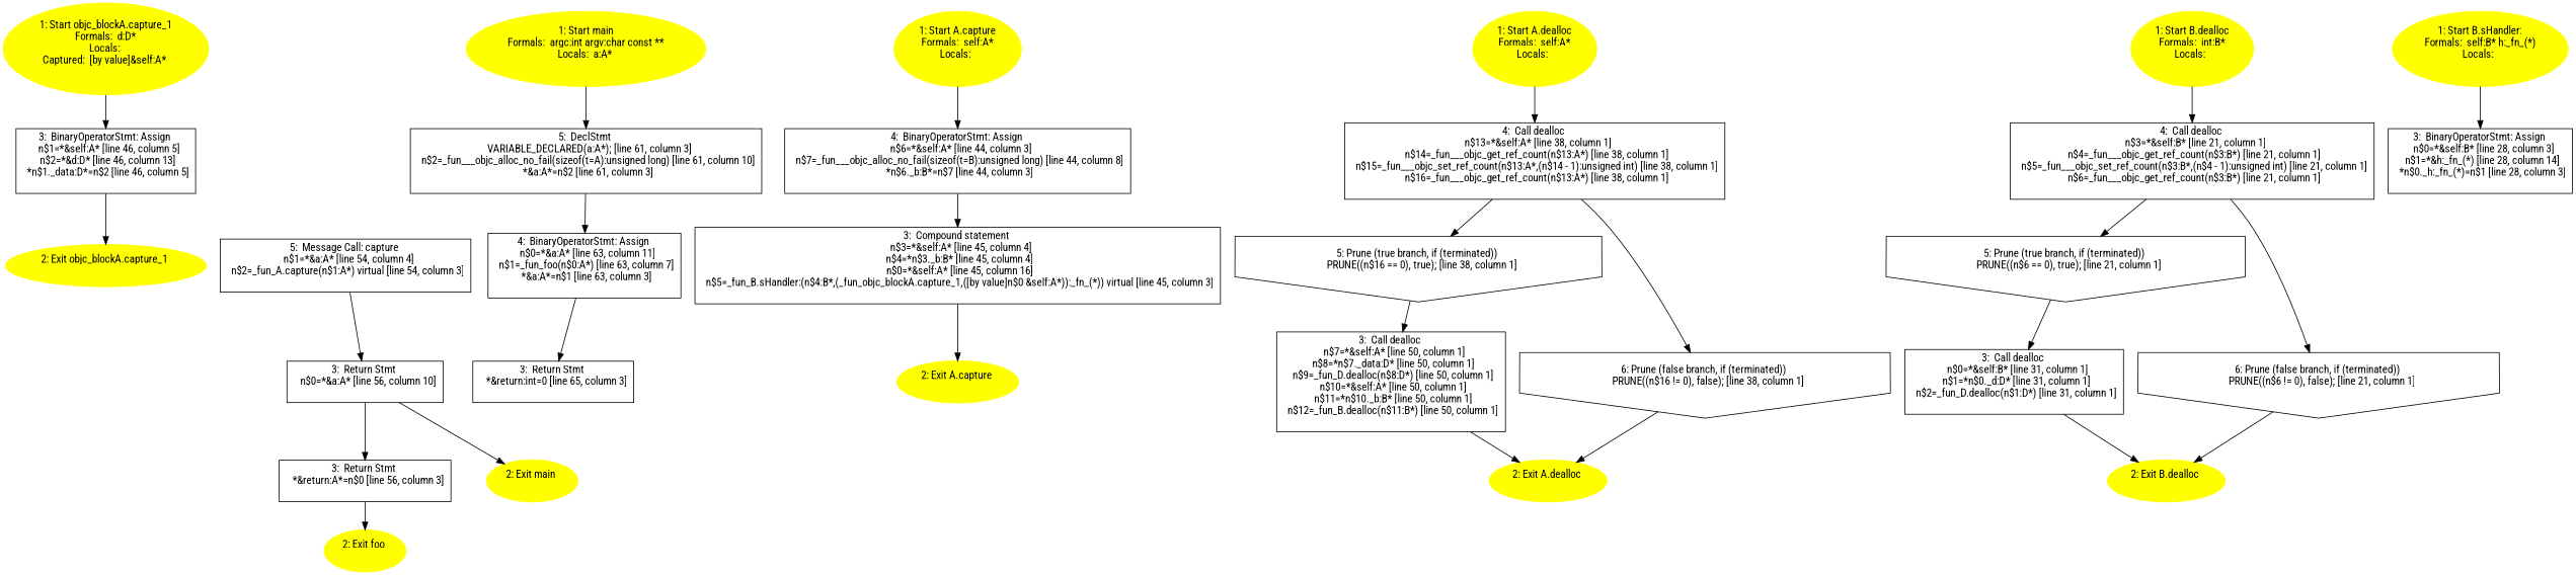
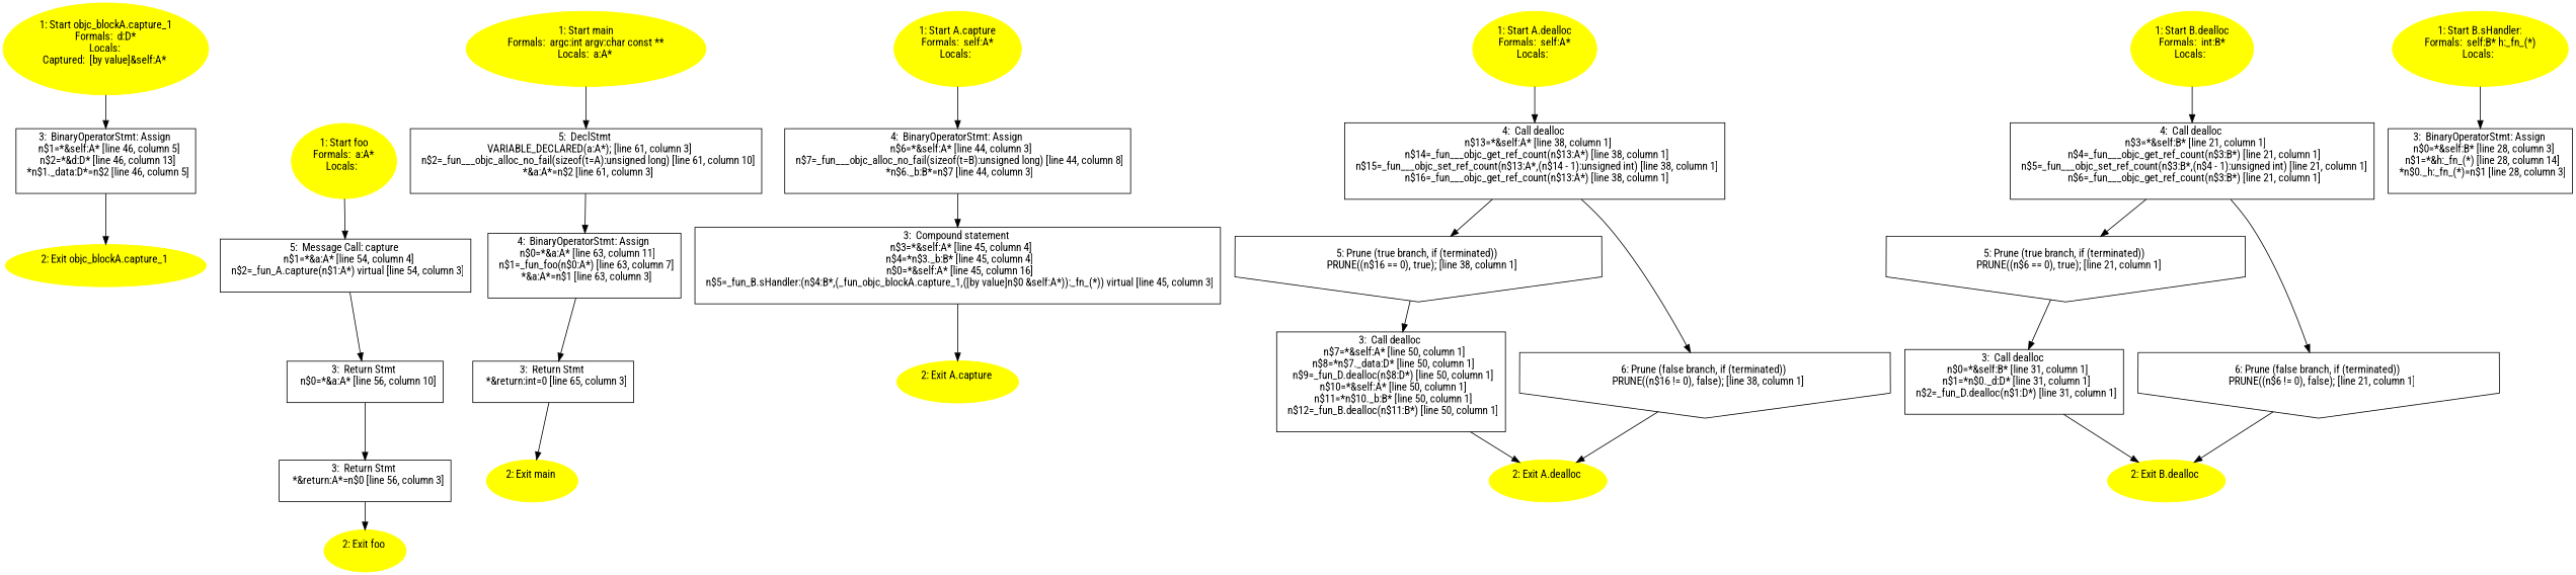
  digraph {
    fontname="Roboto Condensed"
    node [fontname="Roboto Condensed" shape=box]
    edge [fontname="Roboto Condensed"]
    n1 [color=yellow label="1: Start objc_blockA.capture_1\nFormals:  d:D*\nLocals: \nCaptured:  [by value]&self:A* \n  " style=filled shape=""]
    n2 [label="3:  BinaryOperatorStmt: Assign \n   n$1=*&self:A* [line 46, column 5]\n  n$2=*&d:D* [line 46, column 13]\n  *n$1._data:D*=n$2 [line 46, column 5]\n "]
    n3 [color=yellow label="2: Exit objc_blockA.capture_1 \n  " style=filled shape=""]
+   n4 [color=yellow label="1: Start foo\nFormals:  a:A*\nLocals:  \n  " style=filled shape=""]
    n5 [label="5:  Message Call: capture \n   n$1=*&a:A* [line 54, column 4]\n  n$2=_fun_A.capture(n$1:A*) virtual [line 54, column 3]\n "]
    n6 [label="3:  Return Stmt \n   n$0=*&a:A* [line 56, column 10]\n "]
    n7 [label="3:  Return Stmt \n   *&return:A*=n$0 [line 56, column 3]\n "]
    n8 [color=yellow label="2: Exit foo \n  " style=filled shape=""]
    n9 [color=yellow label="1: Start main\nFormals:  argc:int argv:char const **\nLocals:  a:A* \n  " style=filled shape=""]
    n10 [label="5:  DeclStmt \n   VARIABLE_DECLARED(a:A*); [line 61, column 3]\n  n$2=_fun___objc_alloc_no_fail(sizeof(t=A):unsigned long) [line 61, column 10]\n  *&a:A*=n$2 [line 61, column 3]\n "]
    n11 [label="4:  BinaryOperatorStmt: Assign \n   n$0=*&a:A* [line 63, column 11]\n  n$1=_fun_foo(n$0:A*) [line 63, column 7]\n  *&a:A*=n$1 [line 63, column 3]\n "]
    n12 [label="3:  Return Stmt \n   *&return:int=0 [line 65, column 3]\n "]
    n13 [color=yellow label="2: Exit main \n  " style=filled shape=""]
    n14 [color=yellow label="1: Start A.capture\nFormals:  self:A*\nLocals:  \n  " style=filled shape=""]
    n15 [label="4:  BinaryOperatorStmt: Assign \n   n$6=*&self:A* [line 44, column 3]\n  n$7=_fun___objc_alloc_no_fail(sizeof(t=B):unsigned long) [line 44, column 8]\n  *n$6._b:B*=n$7 [line 44, column 3]\n "]
    n16 [label="3:  Compound statement \n   n$3=*&self:A* [line 45, column 4]\n  n$4=*n$3._b:B* [line 45, column 4]\n  n$0=*&self:A* [line 45, column 16]\n  n$5=_fun_B.sHandler:(n$4:B*,(_fun_objc_blockA.capture_1,([by value]n$0 &self:A*)):_fn_(*)) virtual [line 45, column 3]\n "]
    n17 [color=yellow label="2: Exit A.capture \n  " style=filled shape=""]
    n18 [color=yellow label="1: Start A.dealloc\nFormals:  self:A*\nLocals:  \n  " style=filled shape=""]
    n19 [label="4:  Call dealloc \n   n$13=*&self:A* [line 38, column 1]\n  n$14=_fun___objc_get_ref_count(n$13:A*) [line 38, column 1]\n  n$15=_fun___objc_set_ref_count(n$13:A*,(n$14 - 1):unsigned int) [line 38, column 1]\n  n$16=_fun___objc_get_ref_count(n$13:A*) [line 38, column 1]\n "]
    n20 [label="5: Prune (true branch, if (terminated)) \n   PRUNE((n$16 == 0), true); [line 38, column 1]\n " shape=invhouse]
    n21 [label="6: Prune (false branch, if (terminated)) \n   PRUNE((n$16 != 0), false); [line 38, column 1]\n " shape=invhouse]
    n22 [label="3:  Call dealloc \n   n$7=*&self:A* [line 50, column 1]\n  n$8=*n$7._data:D* [line 50, column 1]\n  n$9=_fun_D.dealloc(n$8:D*) [line 50, column 1]\n  n$10=*&self:A* [line 50, column 1]\n  n$11=*n$10._b:B* [line 50, column 1]\n  n$12=_fun_B.dealloc(n$11:B*) [line 50, column 1]\n "]
    n23 [color=yellow label="2: Exit A.dealloc \n  " style=filled shape=""]
    n24 [color=yellow label="1: Start B.dealloc\nFormals:  int:B*\nLocals:  \n  " style=filled shape=""]
    n25 [label="4:  Call dealloc \n   n$3=*&self:B* [line 21, column 1]\n  n$4=_fun___objc_get_ref_count(n$3:B*) [line 21, column 1]\n  n$5=_fun___objc_set_ref_count(n$3:B*,(n$4 - 1):unsigned int) [line 21, column 1]\n  n$6=_fun___objc_get_ref_count(n$3:B*) [line 21, column 1]\n "]
    n26 [label="5: Prune (true branch, if (terminated)) \n   PRUNE((n$6 == 0), true); [line 21, column 1]\n " shape=invhouse]
    n27 [label="6: Prune (false branch, if (terminated)) \n   PRUNE((n$6 != 0), false); [line 21, column 1]\n " shape=invhouse]
    n28 [label="3:  Call dealloc \n   n$0=*&self:B* [line 31, column 1]\n  n$1=*n$0._d:D* [line 31, column 1]\n  n$2=_fun_D.dealloc(n$1:D*) [line 31, column 1]\n "]
    n29 [color=yellow label="2: Exit B.dealloc \n  " style=filled shape=""]
    n30 [color=yellow label="1: Start B.sHandler:\nFormals:  self:B* h:_fn_(*)\nLocals:  \n  " style=filled shape=""]
    n31 [label="3:  BinaryOperatorStmt: Assign \n   n$0=*&self:B* [line 28, column 3]\n  n$1=*&h:_fn_(*) [line 28, column 14]\n  *n$0._h:_fn_(*)=n$1 [line 28, column 3]\n "]
    n1 -> n2
    n2 -> n3
+   n4 -> n5
    n5 -> n6
    n6 -> n7
    n7 -> n8
    n9 -> n10
    n10 -> n11
    n11 -> n12
-   n6 -> n13
+   n12 -> n13
    n14 -> n15
    n15 -> n16
    n16 -> n17
    n18 -> n19
    n19 -> n20
    n19 -> n21
    n20 -> n22
    n21 -> n23
    n22 -> n23
    n24 -> n25
    n25 -> n26
    n25 -> n27
    n26 -> n28
    n27 -> n29
    n28 -> n29
    n30 -> n31
  }
